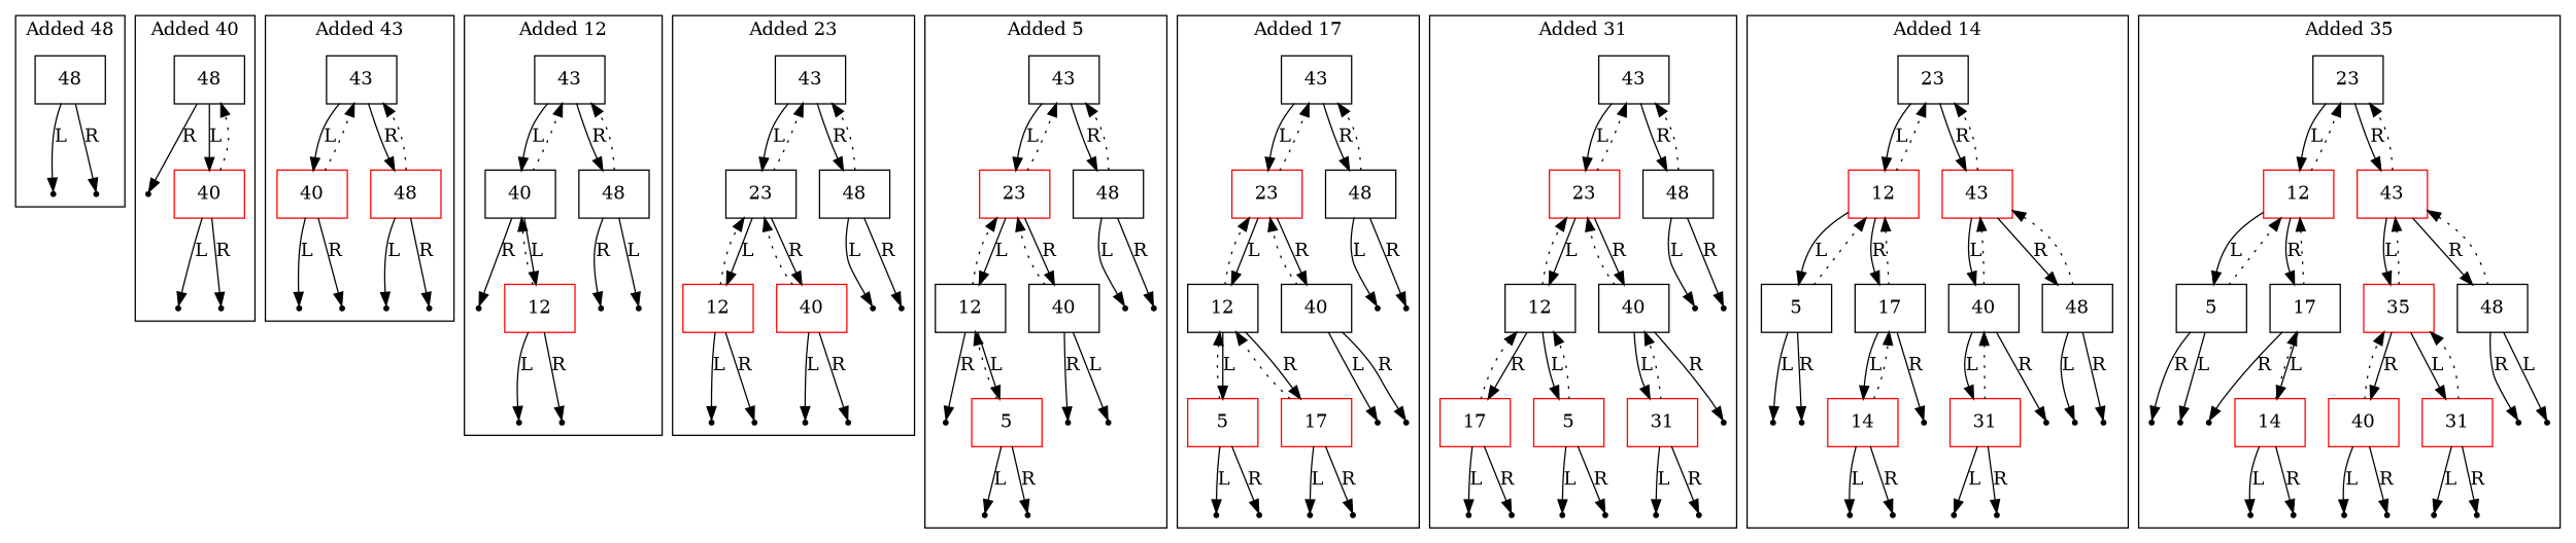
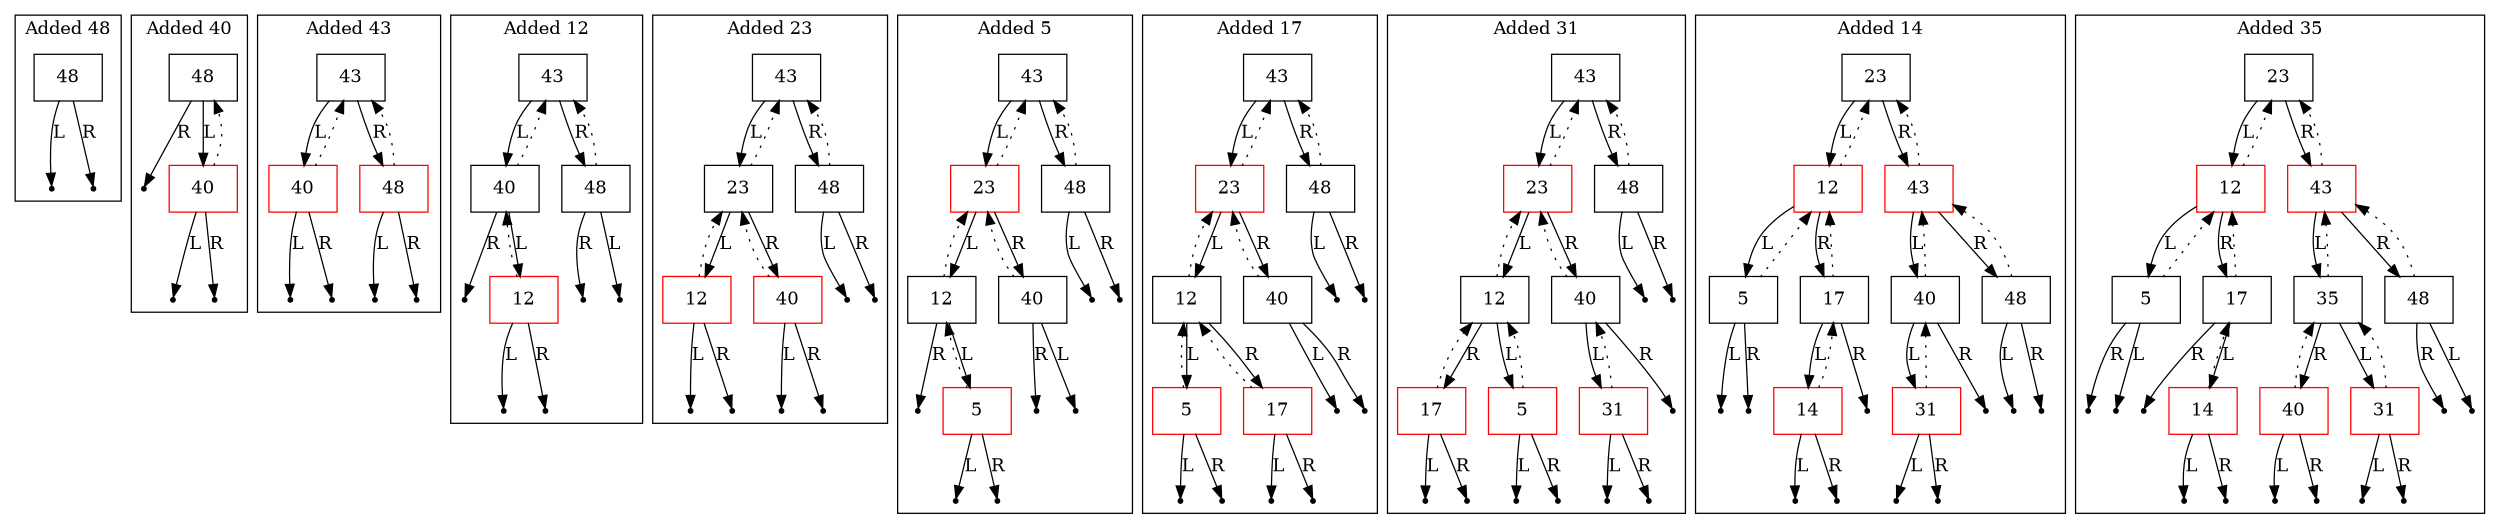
  digraph {
    node [color=black shape=point]
    n1 [label="{48}" shape=record]
    n2 [label=Null]
    n3 [label=Null]
    n4 [label="{48}" shape=record]
    n5 [label=Null]
    n6 [color=red label="{40}" shape=record]
    n7 [label=Null]
    n8 [label=Null]
    n9 [label="{43}" shape=record]
    n10 [color=red label="{40}" shape=record]
    n11 [color=red label="{48}" shape=record]
    n12 [label=Null]
    n13 [label=Null]
    n14 [label=Null]
    n15 [label=Null]
    n16 [label="{43}" shape=record]
    n17 [label="{40}" shape=record]
    n18 [label="{48}" shape=record]
    n19 [label=Null]
    n20 [color=red label="{12}" shape=record]
    n21 [label=Null]
    n22 [label=Null]
    n23 [label=Null]
    n24 [label=Null]
    n25 [label="{43}" shape=record]
    n26 [label="{23}" shape=record]
    n27 [label="{48}" shape=record]
    n28 [color=red label="{12}" shape=record]
    n29 [color=red label="{40}" shape=record]
    n30 [label=Null]
    n31 [label=Null]
    n32 [label=Null]
    n33 [label=Null]
    n34 [label=Null]
    n35 [label=Null]
    n36 [label="{43}" shape=record]
    n37 [color=red label="{23}" shape=record]
    n38 [label="{48}" shape=record]
    n39 [label="{12}" shape=record]
    n40 [label="{40}" shape=record]
    n41 [label=Null]
    n42 [color=red label="{5}" shape=record]
    n43 [label=Null]
    n44 [label=Null]
    n45 [label=Null]
    n46 [label=Null]
    n47 [label=Null]
    n48 [label=Null]
    n49 [label="{43}" shape=record]
    n50 [color=red label="{23}" shape=record]
    n51 [label="{48}" shape=record]
    n52 [label="{12}" shape=record]
    n53 [label="{40}" shape=record]
    n54 [color=red label="{5}" shape=record]
    n55 [color=red label="{17}" shape=record]
    n56 [label=Null]
    n57 [label=Null]
    n58 [label=Null]
    n59 [label=Null]
    n60 [label=Null]
    n61 [label=Null]
    n62 [label=Null]
    n63 [label=Null]
    n64 [label="{43}" shape=record]
    n65 [color=red label="{23}" shape=record]
    n66 [label="{48}" shape=record]
    n67 [label="{12}" shape=record]
    n68 [label="{40}" shape=record]
    n69 [color=red label="{5}" shape=record]
    n70 [color=red label="{17}" shape=record]
    n71 [label=Null]
    n72 [label=Null]
    n73 [label=Null]
    n74 [label=Null]
    n75 [label=Null]
    n76 [color=red label="{31}" shape=record]
    n77 [label=Null]
    n78 [label=Null]
    n79 [label=Null]
    n80 [label=Null]
    n81 [label="{23}" shape=record]
    n82 [color=red label="{12}" shape=record]
    n83 [color=red label="{43}" shape=record]
    n84 [label="{5}" shape=record]
    n85 [label="{17}" shape=record]
    n86 [label=Null]
    n87 [label=Null]
    n88 [label=Null]
    n89 [color=red label="{14}" shape=record]
    n90 [label=Null]
    n91 [label=Null]
    n92 [label="{40}" shape=record]
    n93 [label="{48}" shape=record]
    n94 [label=Null]
    n95 [color=red label="{31}" shape=record]
    n96 [label=Null]
    n97 [label=Null]
    n98 [label=Null]
    n99 [label=Null]
    n100 [label="{23}" shape=record]
    n101 [color=red label="{12}" shape=record]
    n102 [color=red label="{43}" shape=record]
    n103 [label="{5}" shape=record]
    n104 [label="{17}" shape=record]
    n105 [label=Null]
    n106 [label=Null]
    n107 [label=Null]
    n108 [color=red label="{14}" shape=record]
    n109 [label=Null]
    n110 [label=Null]
-   n111 [color=red label="{35}" shape=record]
+   n111 [label="{35}" shape=record]
    n112 [label="{48}" shape=record]
    n113 [color=red label="{31}" shape=record]
    n114 [color=red label="{40}" shape=record]
    n115 [label=Null]
    n116 [label=Null]
    n117 [label=Null]
    n118 [label=Null]
    n119 [label=Null]
    n120 [label=Null]
    subgraph cluster_1 {
      label="Added 48"
      n1
      n2
      n3
    }
    subgraph cluster_2 {
      label="Added 40"
      n4
      n5
      n6
      n7
      n8
    }
    subgraph cluster_3 {
      label="Added 43"
      n9
      n10
      n11
      n12
      n13
      n14
      n15
    }
    subgraph cluster_4 {
      label="Added 12"
      n16
      n17
      n18
      n19
      n20
      n21
      n22
      n23
      n24
    }
    subgraph cluster_5 {
      label="Added 23"
      n25
      n26
      n27
      n28
      n29
      n30
      n31
      n32
      n33
      n34
      n35
    }
    subgraph cluster_6 {
      label="Added 5"
      n36
      n37
      n38
      n39
      n40
      n41
      n42
      n43
      n44
      n45
      n46
      n47
      n48
    }
    subgraph cluster_7 {
      label="Added 17"
      n49
      n50
      n51
      n52
      n53
      n54
      n55
      n56
      n57
      n58
      n59
      n60
      n61
      n62
      n63
    }
    subgraph cluster_8 {
      label="Added 31"
      n64
      n65
      n66
      n67
      n68
      n69
      n70
      n71
      n72
      n73
      n74
      n75
      n76
      n77
      n78
      n79
      n80
    }
    subgraph cluster_9 {
      label="Added 14"
      n81
      n82
      n83
      n84
      n85
      n86
      n87
      n88
      n89
      n90
      n91
      n92
      n93
      n94
      n95
      n96
      n97
      n98
      n99
    }
    subgraph cluster_10 {
      label="Added 35"
      n100
      n101
      n102
      n103
      n104
      n105
      n106
      n107
      n108
      n109
      n110
      n111
      n112
      n113
      n114
      n115
      n116
      n117
      n118
      n119
      n120
    }
    n1 -> n2 [label=L]
    n1 -> n3 [label=R]
    n4 -> n5 [label=R]
    n4 -> n6 [label=L]
    n6 -> n4 [style=dotted]
    n6 -> n7 [label=L]
    n6 -> n8 [label=R]
    n9 -> n10 [label=L]
    n9 -> n11 [label=R]
    n10 -> n9 [style=dotted]
    n10 -> n12 [label=L]
    n10 -> n13 [label=R]
    n11 -> n9 [style=dotted]
    n11 -> n14 [label=L]
    n11 -> n15 [label=R]
    n16 -> n17 [label=L]
    n16 -> n18 [label=R]
    n17 -> n16 [style=dotted]
    n17 -> n19 [label=R]
    n17 -> n20 [label=L]
    n18 -> n16 [style=dotted]
    n18 -> n23 [label=L]
    n18 -> n24 [label=R]
    n20 -> n17 [style=dotted]
    n20 -> n21 [label=L]
    n20 -> n22 [label=R]
    n25 -> n26 [label=L]
    n25 -> n27 [label=R]
    n26 -> n25 [style=dotted]
    n26 -> n28 [label=L]
    n26 -> n29 [label=R]
    n27 -> n25 [style=dotted]
    n27 -> n34 [label=L]
    n27 -> n35 [label=R]
    n28 -> n26 [style=dotted]
    n28 -> n30 [label=L]
    n28 -> n31 [label=R]
    n29 -> n26 [style=dotted]
    n29 -> n32 [label=L]
    n29 -> n33 [label=R]
    n36 -> n37 [label=L]
    n36 -> n38 [label=R]
    n37 -> n36 [style=dotted]
    n37 -> n39 [label=L]
    n37 -> n40 [label=R]
    n38 -> n36 [style=dotted]
    n38 -> n47 [label=L]
    n38 -> n48 [label=R]
    n39 -> n37 [style=dotted]
    n39 -> n41 [label=R]
    n39 -> n42 [label=L]
    n40 -> n37 [style=dotted]
    n40 -> n45 [label=L]
    n40 -> n46 [label=R]
    n42 -> n39 [style=dotted]
    n42 -> n43 [label=L]
    n42 -> n44 [label=R]
    n49 -> n50 [label=L]
    n49 -> n51 [label=R]
    n50 -> n49 [style=dotted]
    n50 -> n52 [label=L]
    n50 -> n53 [label=R]
    n51 -> n49 [style=dotted]
    n51 -> n62 [label=L]
    n51 -> n63 [label=R]
    n52 -> n50 [style=dotted]
    n52 -> n54 [label=L]
    n52 -> n55 [label=R]
    n53 -> n50 [style=dotted]
    n53 -> n60 [label=L]
    n53 -> n61 [label=R]
    n54 -> n52 [style=dotted]
    n54 -> n56 [label=L]
    n54 -> n57 [label=R]
    n55 -> n52 [style=dotted]
    n55 -> n58 [label=L]
    n55 -> n59 [label=R]
    n64 -> n65 [label=L]
    n64 -> n66 [label=R]
    n65 -> n64 [style=dotted]
    n65 -> n67 [label=L]
    n65 -> n68 [label=R]
    n66 -> n64 [style=dotted]
    n66 -> n79 [label=L]
    n66 -> n80 [label=R]
    n67 -> n65 [style=dotted]
    n67 -> n69 [label=L]
    n67 -> n70 [label=R]
    n68 -> n65 [style=dotted]
    n68 -> n75 [label=R]
    n68 -> n76 [label=L]
    n69 -> n67 [style=dotted]
    n69 -> n71 [label=L]
    n69 -> n72 [label=R]
    n70 -> n67 [style=dotted]
    n70 -> n73 [label=L]
    n70 -> n74 [label=R]
    n76 -> n68 [style=dotted]
    n76 -> n77 [label=L]
    n76 -> n78 [label=R]
    n81 -> n82 [label=L]
    n81 -> n83 [label=R]
    n82 -> n81 [style=dotted]
    n82 -> n84 [label=L]
    n82 -> n85 [label=R]
    n83 -> n81 [style=dotted]
    n83 -> n92 [label=L]
    n83 -> n93 [label=R]
    n84 -> n82 [style=dotted]
    n84 -> n86 [label=L]
    n84 -> n87 [label=R]
    n85 -> n82 [style=dotted]
    n85 -> n88 [label=R]
    n85 -> n89 [label=L]
    n89 -> n85 [style=dotted]
    n89 -> n90 [label=L]
    n89 -> n91 [label=R]
    n92 -> n83 [style=dotted]
    n92 -> n94 [label=R]
    n92 -> n95 [label=L]
    n93 -> n83 [style=dotted]
    n93 -> n98 [label=L]
    n93 -> n99 [label=R]
    n95 -> n92 [style=dotted]
    n95 -> n96 [label=L]
    n95 -> n97 [label=R]
    n100 -> n101 [label=L]
    n100 -> n102 [label=R]
    n101 -> n100 [style=dotted]
    n101 -> n103 [label=L]
    n101 -> n104 [label=R]
    n102 -> n100 [style=dotted]
    n102 -> n111 [label=L]
    n102 -> n112 [label=R]
    n103 -> n101 [style=dotted]
    n103 -> n105 [label=L]
    n103 -> n106 [label=R]
    n104 -> n101 [style=dotted]
    n104 -> n107 [label=R]
    n104 -> n108 [label=L]
    n108 -> n104 [style=dotted]
    n108 -> n109 [label=L]
    n108 -> n110 [label=R]
    n111 -> n102 [style=dotted]
    n111 -> n113 [label=L]
    n111 -> n114 [label=R]
    n112 -> n102 [style=dotted]
    n112 -> n119 [label=L]
    n112 -> n120 [label=R]
    n113 -> n111 [style=dotted]
    n113 -> n115 [label=L]
    n113 -> n116 [label=R]
    n114 -> n111 [style=dotted]
    n114 -> n117 [label=L]
    n114 -> n118 [label=R]
  }
